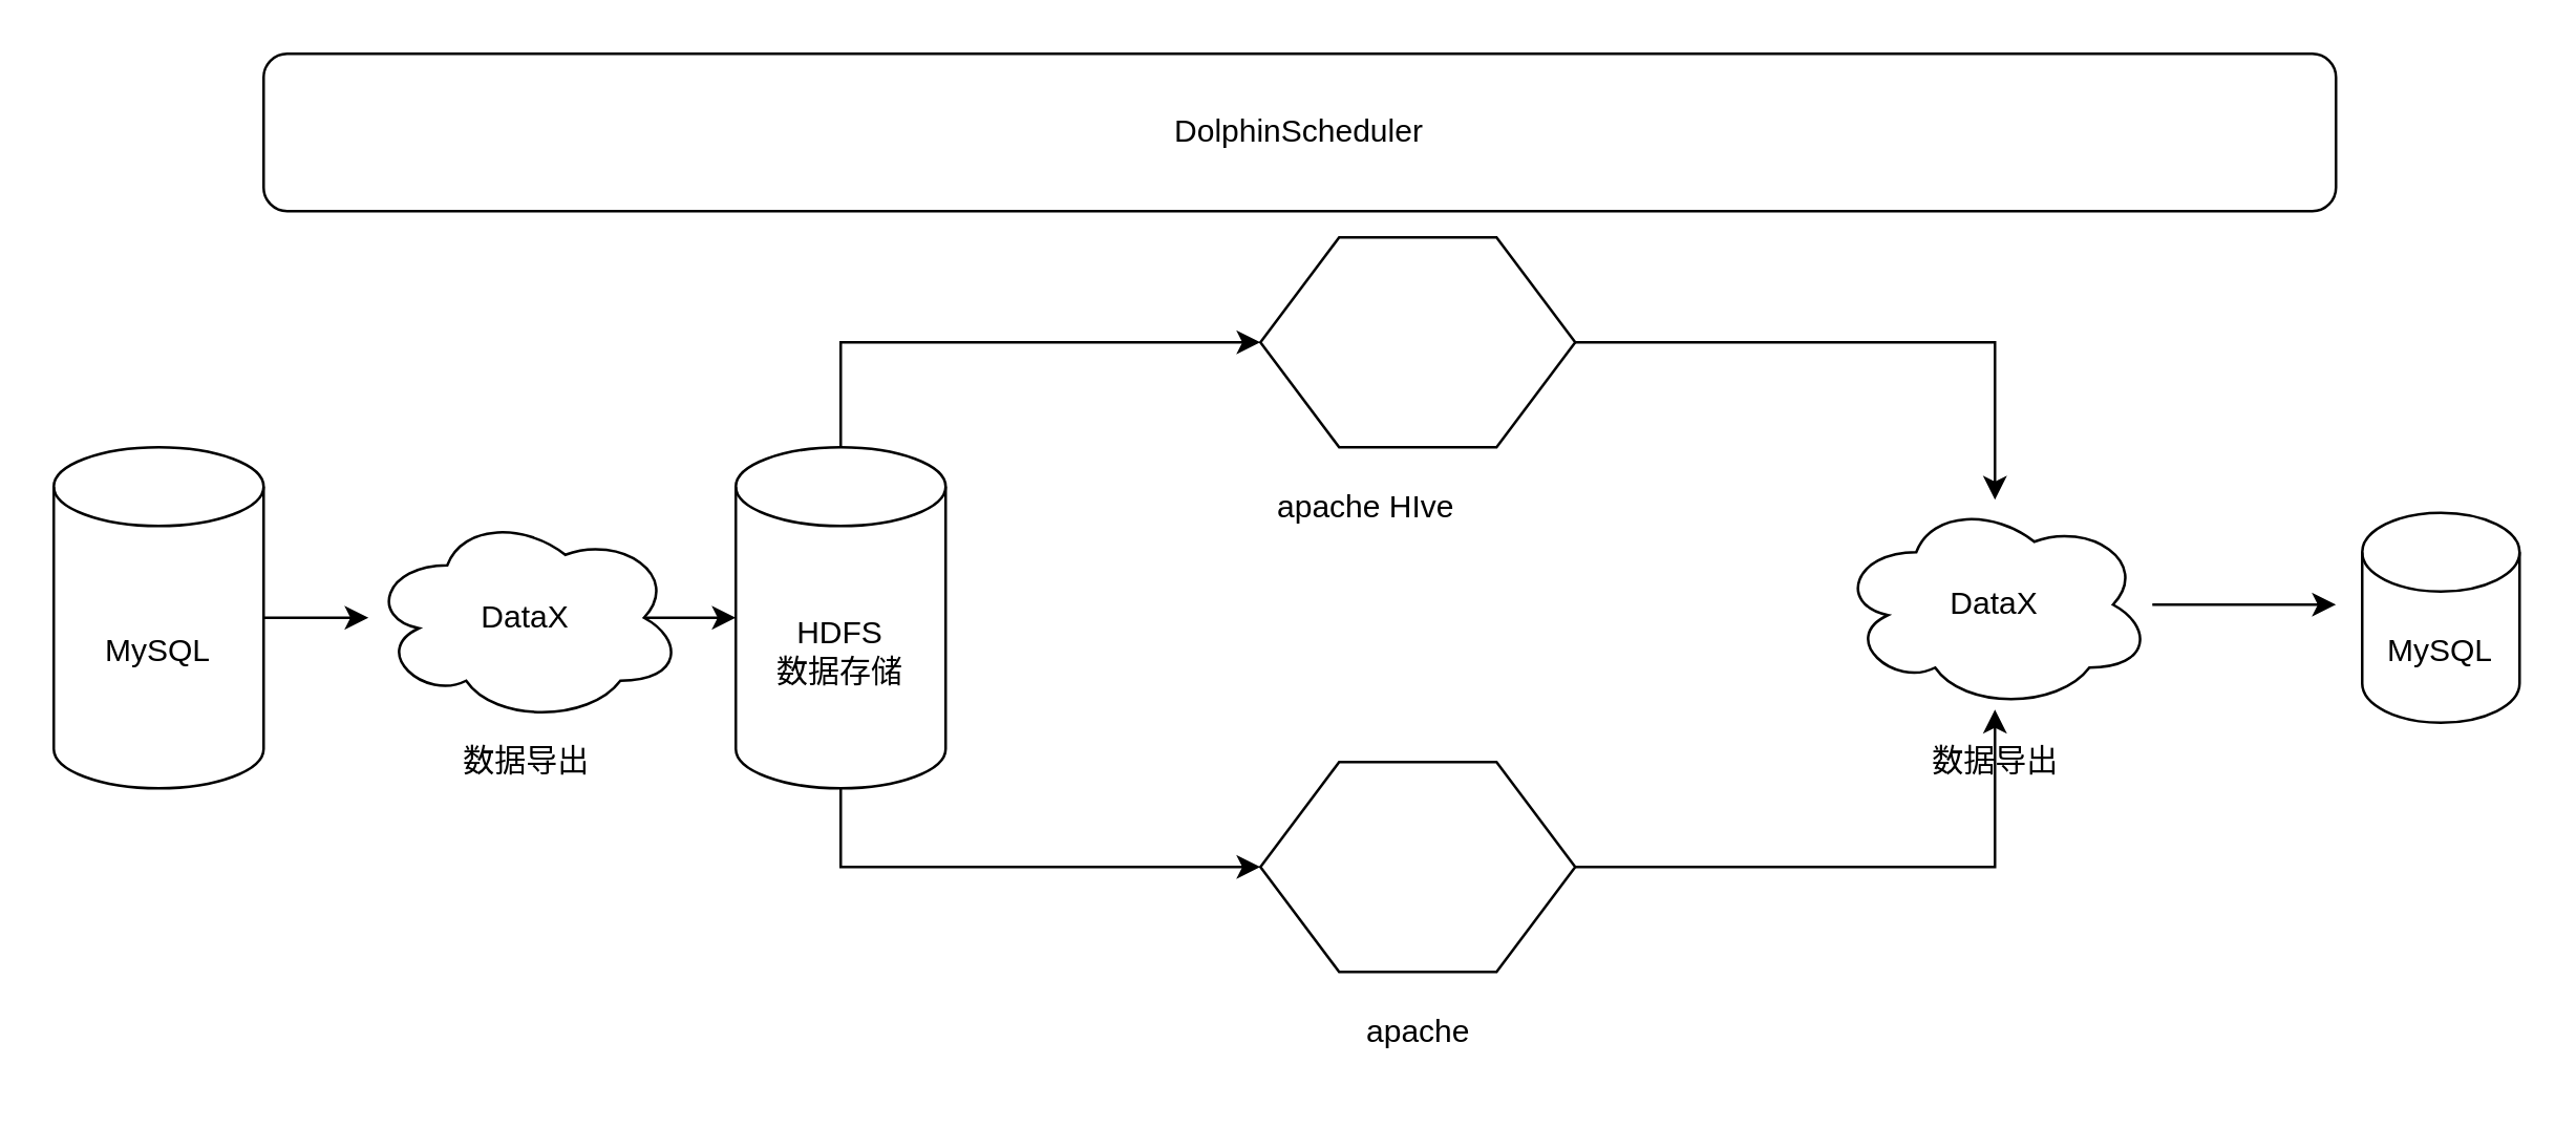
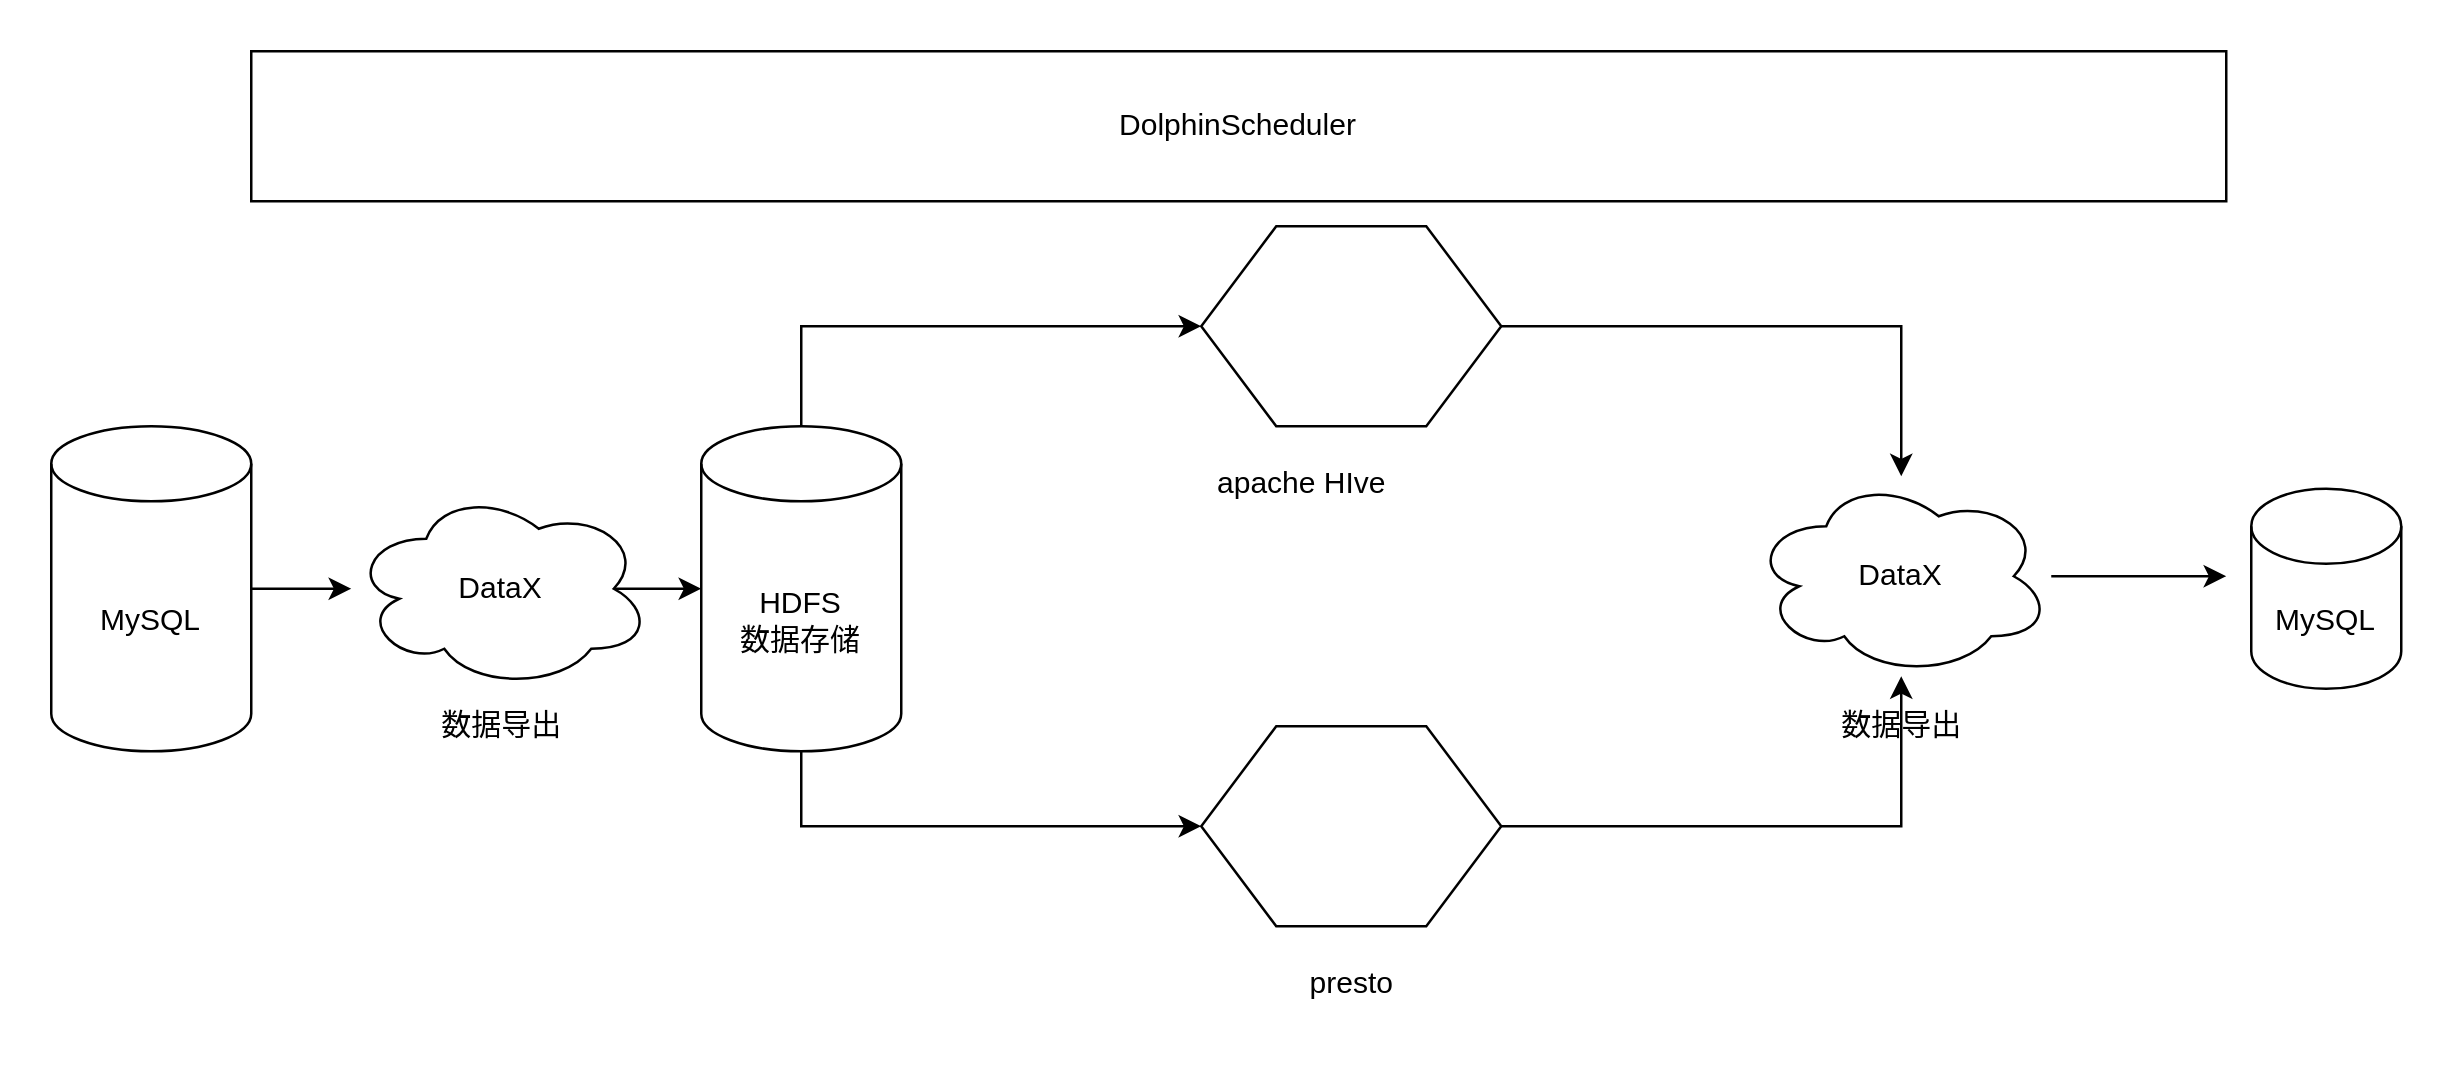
  <mxCell id="0" />
  <mxCell id="1" parent="0" />
  <mxCell id="2" style="edgeStyle=orthogonalEdgeStyle;rounded=0;orthogonalLoop=1;jettySize=auto;html=1;exitX=1;exitY=0.5;exitDx=0;exitDy=0;exitPerimeter=0;" edge="1" parent="1" source="3" target="4"><mxGeometry relative="1" as="geometry" /></mxCell>
  <mxCell id="3" value="MySQL" style="shape=cylinder3;whiteSpace=wrap;html=1;boundedLbl=1;backgroundOutline=1;size=15;" vertex="1" parent="1"><mxGeometry x="20" y="170" width="80" height="130" as="geometry" /></mxCell>
  <mxCell id="4" value="DataX" style="ellipse;shape=cloud;whiteSpace=wrap;html=1;" vertex="1" parent="1"><mxGeometry x="140" y="195" width="120" height="80" as="geometry" /></mxCell>
  <mxCell id="5" value="数据导出" style="text;html=1;align=center;verticalAlign=middle;resizable=0;points=[];autosize=1;strokeColor=none;fillColor=none;" vertex="1" parent="1"><mxGeometry x="165" y="275" width="70" height="30" as="geometry" /></mxCell>
  <mxCell id="6" style="edgeStyle=orthogonalEdgeStyle;rounded=0;orthogonalLoop=1;jettySize=auto;html=1;exitX=0.5;exitY=0;exitDx=0;exitDy=0;exitPerimeter=0;entryX=0;entryY=0.5;entryDx=0;entryDy=0;" edge="1" parent="1" source="8" target="10"><mxGeometry relative="1" as="geometry" /></mxCell>
  <mxCell id="7" style="edgeStyle=orthogonalEdgeStyle;rounded=0;orthogonalLoop=1;jettySize=auto;html=1;exitX=0.5;exitY=1;exitDx=0;exitDy=0;exitPerimeter=0;entryX=0;entryY=0.5;entryDx=0;entryDy=0;" edge="1" parent="1" source="8" target="12"><mxGeometry relative="1" as="geometry" /></mxCell>
  <mxCell id="8" value="HDFS&lt;div&gt;数据存储&lt;/div&gt;" style="shape=cylinder3;whiteSpace=wrap;html=1;boundedLbl=1;backgroundOutline=1;size=15;" vertex="1" parent="1"><mxGeometry x="280" y="170" width="80" height="130" as="geometry" /></mxCell>
  <mxCell id="9" style="edgeStyle=orthogonalEdgeStyle;rounded=0;orthogonalLoop=1;jettySize=auto;html=1;" edge="1" parent="1" source="10" target="17"><mxGeometry relative="1" as="geometry" /></mxCell>
  <mxCell id="10" value="" style="shape=hexagon;perimeter=hexagonPerimeter2;whiteSpace=wrap;html=1;fixedSize=1;size=30;" vertex="1" parent="1"><mxGeometry x="480" y="90" width="120" height="80" as="geometry" /></mxCell>
  <mxCell id="11" style="edgeStyle=orthogonalEdgeStyle;rounded=0;orthogonalLoop=1;jettySize=auto;html=1;" edge="1" parent="1" source="12" target="17"><mxGeometry relative="1" as="geometry" /></mxCell>
  <mxCell id="12" value="" style="shape=hexagon;perimeter=hexagonPerimeter2;whiteSpace=wrap;html=1;fixedSize=1;size=30;" vertex="1" parent="1"><mxGeometry x="480" y="290" width="120" height="80" as="geometry" /></mxCell>
- <mxCell id="13" value="DolphinScheduler" style="whiteSpace=wrap;html=1;rounded=1;" vertex="1" parent="1"><mxGeometry x="100" y="20" width="790" height="60" as="geometry" /></mxCell>
+ <mxCell id="13" value="DolphinScheduler" style="rounded=0;whiteSpace=wrap;html=1;" vertex="1" parent="1"><mxGeometry x="100" y="20" width="790" height="60" as="geometry" /></mxCell>
  <mxCell id="14" value="apache HIve" style="text;html=1;align=center;verticalAlign=middle;resizable=0;points=[];autosize=1;strokeColor=none;fillColor=none;" vertex="1" parent="1"><mxGeometry x="475" y="178" width="90" height="30" as="geometry" /></mxCell>
- <mxCell id="15" value="apache" style="text;html=1;align=center;verticalAlign=middle;resizable=0;points=[];autosize=1;strokeColor=none;fillColor=none;" vertex="1" parent="1"><mxGeometry x="510" y="378" width="60" height="30" as="geometry" /></mxCell>
+ <mxCell id="15" value="presto" style="text;html=1;align=center;verticalAlign=middle;resizable=0;points=[];autosize=1;strokeColor=none;fillColor=none;" vertex="1" parent="1"><mxGeometry x="510" y="378" width="60" height="30" as="geometry" /></mxCell>
  <mxCell id="16" style="edgeStyle=orthogonalEdgeStyle;rounded=0;orthogonalLoop=1;jettySize=auto;html=1;" edge="1" parent="1" source="17"><mxGeometry relative="1" as="geometry"><mxPoint x="890" y="230" as="targetPoint" /></mxGeometry></mxCell>
  <mxCell id="17" value="DataX" style="ellipse;shape=cloud;whiteSpace=wrap;html=1;" vertex="1" parent="1"><mxGeometry x="700" y="190" width="120" height="80" as="geometry" /></mxCell>
  <mxCell id="18" value="数据导出" style="text;html=1;align=center;verticalAlign=middle;resizable=0;points=[];autosize=1;strokeColor=none;fillColor=none;" vertex="1" parent="1"><mxGeometry x="725" y="275" width="70" height="30" as="geometry" /></mxCell>
  <mxCell id="19" style="edgeStyle=orthogonalEdgeStyle;rounded=0;orthogonalLoop=1;jettySize=auto;html=1;exitX=0.875;exitY=0.5;exitDx=0;exitDy=0;exitPerimeter=0;entryX=0;entryY=0.5;entryDx=0;entryDy=0;entryPerimeter=0;" edge="1" parent="1" source="4" target="8"><mxGeometry relative="1" as="geometry" /></mxCell>
  <mxCell id="20" value="MySQL" style="shape=cylinder3;whiteSpace=wrap;html=1;boundedLbl=1;backgroundOutline=1;size=15;" vertex="1" parent="1"><mxGeometry x="900" y="195" width="60" height="80" as="geometry" /></mxCell>
